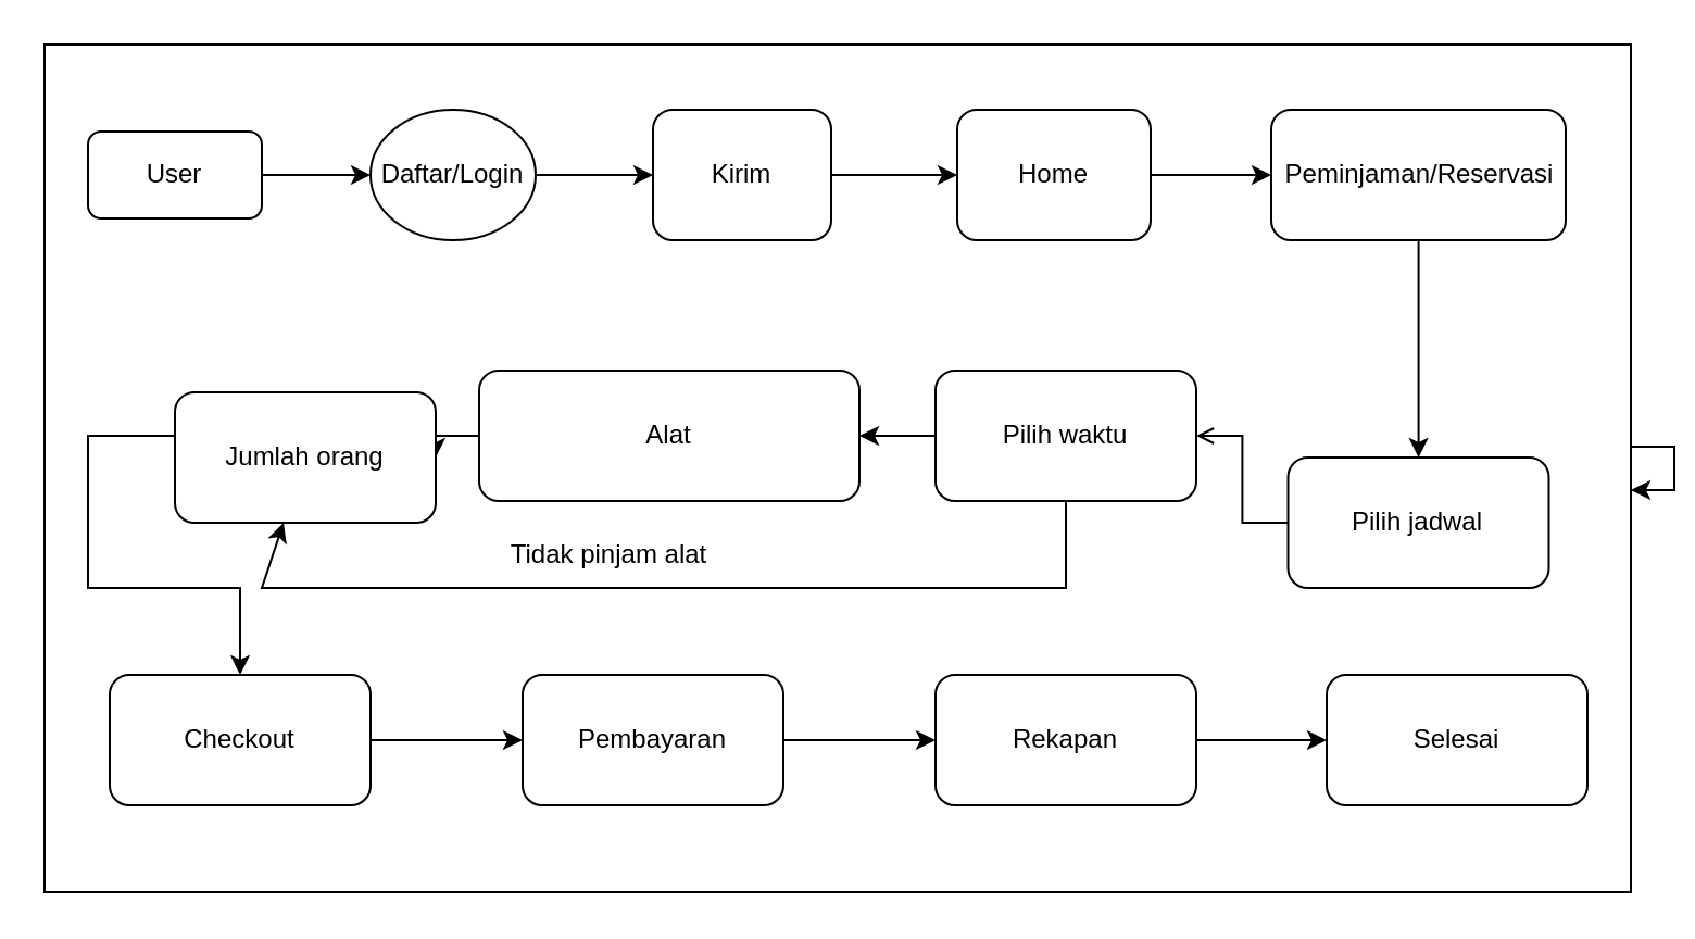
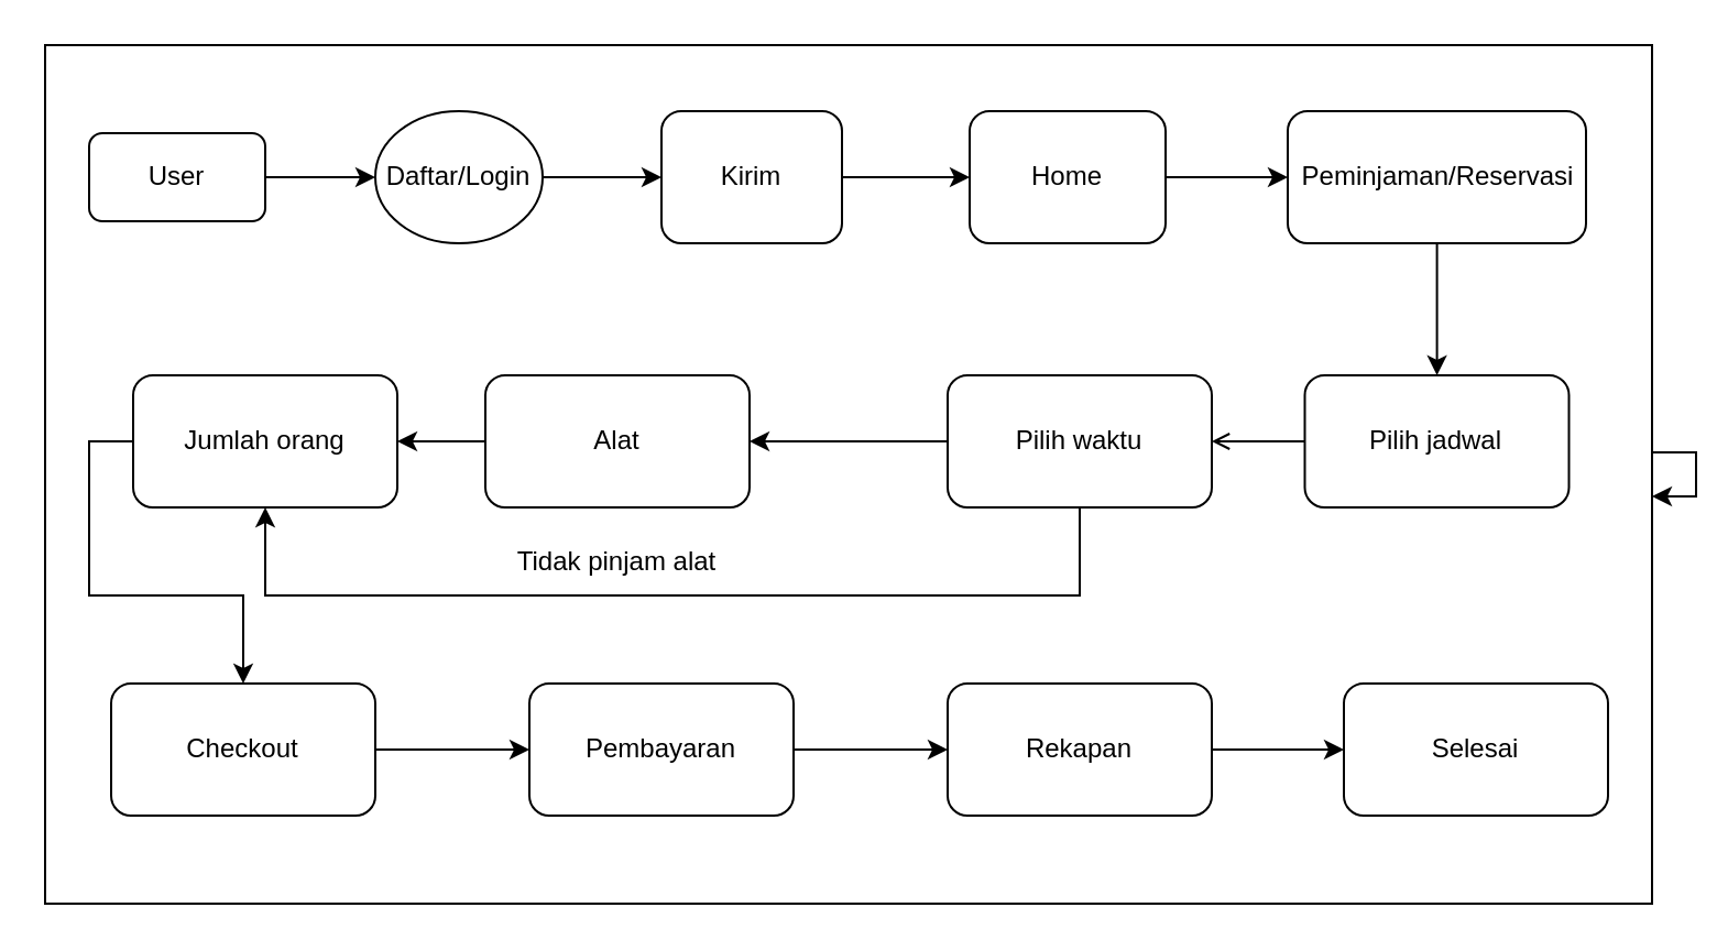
  <mxCell id="0" />
  <mxCell id="1" parent="0" />
  <mxCell id="2" value="" style="rounded=0;whiteSpace=wrap;html=1;" vertex="1" parent="1"><mxGeometry x="20" y="20" width="730" height="390" as="geometry" /></mxCell>
  <mxCell id="3" value="" style="edgeStyle=orthogonalEdgeStyle;rounded=0;orthogonalLoop=1;jettySize=auto;html=1;" edge="1" parent="1" source="4" target="6"><mxGeometry relative="1" as="geometry" /></mxCell>
  <mxCell id="4" value="User" style="rounded=1;whiteSpace=wrap;html=1;" vertex="1" parent="1"><mxGeometry x="40" y="60" width="80" height="40" as="geometry" /></mxCell>
  <mxCell id="5" value="" style="edgeStyle=orthogonalEdgeStyle;rounded=0;orthogonalLoop=1;jettySize=auto;html=1;" edge="1" parent="1" source="6" target="8"><mxGeometry relative="1" as="geometry" /></mxCell>
  <mxCell id="6" value="Daftar/Login" style="ellipse;whiteSpace=wrap;html=1;" vertex="1" parent="1"><mxGeometry x="170" y="50" width="76" height="60" as="geometry" /></mxCell>
  <mxCell id="7" value="" style="edgeStyle=orthogonalEdgeStyle;rounded=0;orthogonalLoop=1;jettySize=auto;html=1;" edge="1" parent="1" source="8" target="10"><mxGeometry relative="1" as="geometry" /></mxCell>
  <mxCell id="8" value="Kirim" style="whiteSpace=wrap;html=1;rounded=1;" vertex="1" parent="1"><mxGeometry x="300" y="50" width="82" height="60" as="geometry" /></mxCell>
  <mxCell id="9" value="" style="edgeStyle=orthogonalEdgeStyle;rounded=0;orthogonalLoop=1;jettySize=auto;html=1;" edge="1" parent="1" source="10" target="12"><mxGeometry relative="1" as="geometry" /></mxCell>
  <mxCell id="10" value="Home" style="whiteSpace=wrap;html=1;rounded=1;" vertex="1" parent="1"><mxGeometry x="440" y="50" width="89" height="60" as="geometry" /></mxCell>
  <mxCell id="11" value="" style="edgeStyle=orthogonalEdgeStyle;rounded=0;orthogonalLoop=1;jettySize=auto;html=1;" edge="1" parent="1" source="12" target="14"><mxGeometry relative="1" as="geometry" /></mxCell>
  <mxCell id="12" value="Peminjaman/Reservasi" style="whiteSpace=wrap;html=1;rounded=1;" vertex="1" parent="1"><mxGeometry x="584.5" y="50" width="135.5" height="60" as="geometry" /></mxCell>
  <mxCell id="13" value="" style="edgeStyle=orthogonalEdgeStyle;rounded=0;orthogonalLoop=1;jettySize=auto;html=1;endArrow=open;" edge="1" parent="1" source="14" target="16"><mxGeometry relative="1" as="geometry" /></mxCell>
- <mxCell id="14" value="Pilih jadwal" style="whiteSpace=wrap;html=1;rounded=1;" vertex="1" parent="1"><mxGeometry x="592.25" y="210" width="120" height="60" as="geometry" /></mxCell>
+ <mxCell id="14" value="Pilih jadwal" style="whiteSpace=wrap;html=1;rounded=1;" vertex="1" parent="1"><mxGeometry x="592.25" y="170" width="120" height="60" as="geometry" /></mxCell>
  <mxCell id="15" value="" style="edgeStyle=orthogonalEdgeStyle;rounded=0;orthogonalLoop=1;jettySize=auto;html=1;" edge="1" parent="1" source="16" target="18"><mxGeometry relative="1" as="geometry" /></mxCell>
  <mxCell id="16" value="Pilih waktu" style="whiteSpace=wrap;html=1;rounded=1;" vertex="1" parent="1"><mxGeometry x="430" y="170" width="120" height="60" as="geometry" /></mxCell>
  <mxCell id="17" value="" style="edgeStyle=orthogonalEdgeStyle;rounded=0;orthogonalLoop=1;jettySize=auto;html=1;" edge="1" parent="1" source="18" target="20"><mxGeometry relative="1" as="geometry" /></mxCell>
- <mxCell id="18" value="Alat" style="whiteSpace=wrap;html=1;rounded=1;" vertex="1" parent="1"><mxGeometry x="220" y="170" width="175" height="60" as="geometry" /></mxCell>
+ <mxCell id="18" value="Alat" style="whiteSpace=wrap;html=1;rounded=1;" vertex="1" parent="1"><mxGeometry x="220" y="170" width="120" height="60" as="geometry" /></mxCell>
  <mxCell id="19" value="" style="edgeStyle=orthogonalEdgeStyle;rounded=0;orthogonalLoop=1;jettySize=auto;html=1;entryX=0.5;entryY=0;entryDx=0;entryDy=0;" edge="1" parent="1" source="20" target="23"><mxGeometry relative="1" as="geometry"><Array as="points"><mxPoint x="40" y="200" /><mxPoint x="40" y="270" /><mxPoint x="110" y="270" /></Array></mxGeometry></mxCell>
- <mxCell id="20" value="Jumlah orang" style="whiteSpace=wrap;html=1;rounded=1;" vertex="1" parent="1"><mxGeometry x="80" y="180" width="120" height="60" as="geometry" /></mxCell>
+ <mxCell id="20" value="Jumlah orang" style="whiteSpace=wrap;html=1;rounded=1;" vertex="1" parent="1"><mxGeometry x="60" y="170" width="120" height="60" as="geometry" /></mxCell>
  <mxCell id="21" value="" style="endArrow=classic;html=1;rounded=0;" edge="1" parent="1" source="16" target="20"><mxGeometry width="50" height="50" relative="1" as="geometry"><mxPoint x="320" y="220" as="sourcePoint" /><mxPoint x="370" y="170" as="targetPoint" /><Array as="points"><mxPoint x="490" y="270" /><mxPoint x="120" y="270" /></Array></mxGeometry></mxCell>
  <mxCell id="22" value="" style="edgeStyle=orthogonalEdgeStyle;rounded=0;orthogonalLoop=1;jettySize=auto;html=1;" edge="1" parent="1" source="23" target="25"><mxGeometry relative="1" as="geometry" /></mxCell>
  <mxCell id="23" value="Checkout" style="whiteSpace=wrap;html=1;rounded=1;" vertex="1" parent="1"><mxGeometry x="50" y="310" width="120" height="60" as="geometry" /></mxCell>
  <mxCell id="24" value="" style="edgeStyle=orthogonalEdgeStyle;rounded=0;orthogonalLoop=1;jettySize=auto;html=1;" edge="1" parent="1" source="25" target="28"><mxGeometry relative="1" as="geometry" /></mxCell>
  <mxCell id="25" value="Pembayaran" style="whiteSpace=wrap;html=1;rounded=1;" vertex="1" parent="1"><mxGeometry x="240" y="310" width="120" height="60" as="geometry" /></mxCell>
  <mxCell id="26" style="edgeStyle=orthogonalEdgeStyle;rounded=0;orthogonalLoop=1;jettySize=auto;html=1;" edge="1" parent="1" source="2" target="2"><mxGeometry relative="1" as="geometry" /></mxCell>
  <mxCell id="27" value="" style="edgeStyle=orthogonalEdgeStyle;rounded=0;orthogonalLoop=1;jettySize=auto;html=1;" edge="1" parent="1" source="28" target="29"><mxGeometry relative="1" as="geometry" /></mxCell>
  <mxCell id="28" value="Rekapan" style="whiteSpace=wrap;html=1;rounded=1;" vertex="1" parent="1"><mxGeometry x="430" y="310" width="120" height="60" as="geometry" /></mxCell>
  <mxCell id="29" value="Selesai" style="whiteSpace=wrap;html=1;rounded=1;" vertex="1" parent="1"><mxGeometry x="610" y="310" width="120" height="60" as="geometry" /></mxCell>
  <mxCell id="30" value="Tidak pinjam alat" style="text;html=1;align=center;verticalAlign=middle;whiteSpace=wrap;rounded=0;" vertex="1" parent="1"><mxGeometry x="230" y="240" width="100" height="30" as="geometry" /></mxCell>
